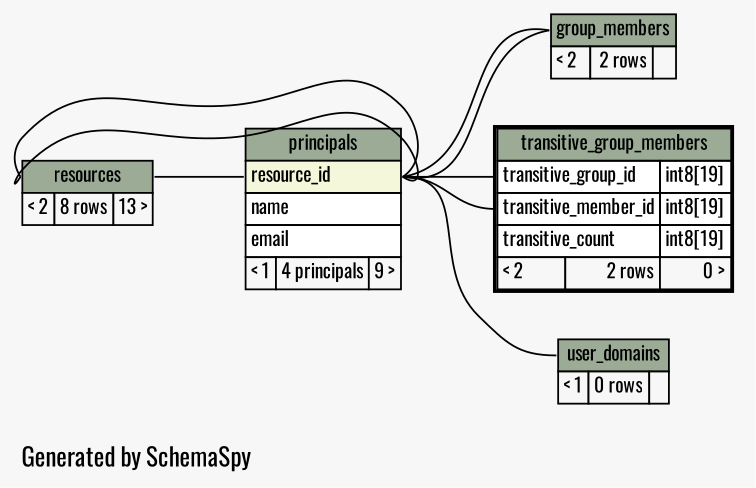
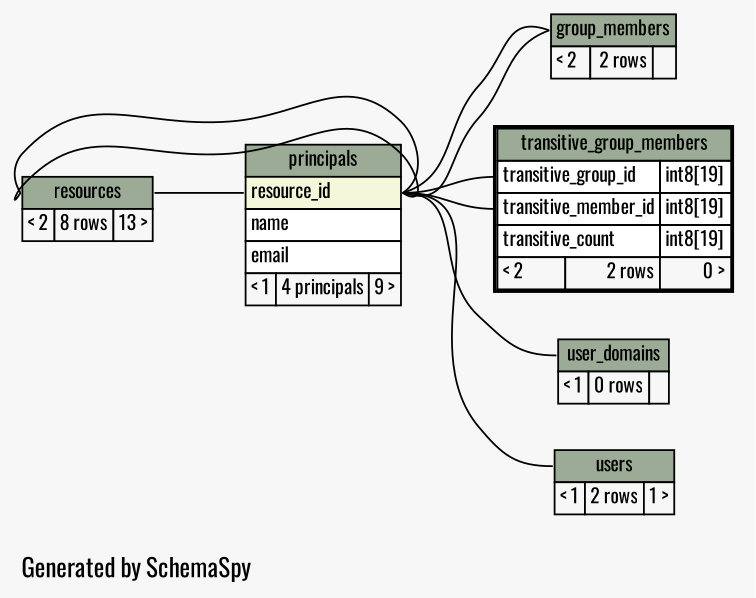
  digraph {
    bgcolor="#f7f7f7"
    fontname=Oswald
    label="\nGenerated by SchemaSpy"
    labeljust=l
    rankdir=RL
    node [fontname=Oswald fontsize=11 shape=plaintext]
    edge [arrowhead=none arrowsize=0.8 arrowtail=crowtee fontname=Oswald headport="resource_id:e" tailport="group_members.heading:w"]
    n1 [label=<     <TABLE BORDER="0" CELLBORDER="1" CELLSPACING="0" BGCOLOR="#ffffff">       <TR><TD PORT="group_members.heading" COLSPAN="3" BGCOLOR="#9bab96" ALIGN="CENTER">group_members</TD></TR>       <TR><TD ALIGN="LEFT" BGCOLOR="#f7f7f7">&lt; 2</TD><TD ALIGN="RIGHT" BGCOLOR="#f7f7f7">2 rows</TD><TD ALIGN="RIGHT" BGCOLOR="#f7f7f7">  </TD></TR>     </TABLE>>]
    n2 [label=<     <TABLE BORDER="0" CELLBORDER="1" CELLSPACING="0" BGCOLOR="#ffffff">       <TR><TD PORT="principals.heading" COLSPAN="3" BGCOLOR="#9bab96" ALIGN="CENTER">principals</TD></TR>       <TR><TD PORT="resource_id" COLSPAN="3" BGCOLOR="#f4f7da" ALIGN="LEFT">resource_id</TD></TR>       <TR><TD PORT="name" COLSPAN="3" ALIGN="LEFT">name</TD></TR>       <TR><TD PORT="email" COLSPAN="3" ALIGN="LEFT">email</TD></TR>       <TR><TD ALIGN="LEFT" BGCOLOR="#f7f7f7">&lt; 1</TD><TD ALIGN="RIGHT" BGCOLOR="#f7f7f7">4 principals</TD><TD ALIGN="RIGHT" BGCOLOR="#f7f7f7">9 &gt;</TD></TR>     </TABLE>>]
    n3 [label=<     <TABLE BORDER="0" CELLBORDER="1" CELLSPACING="0" BGCOLOR="#ffffff">       <TR><TD PORT="resources.heading" COLSPAN="3" BGCOLOR="#9bab96" ALIGN="CENTER">resources</TD></TR>       <TR><TD ALIGN="LEFT" BGCOLOR="#f7f7f7">&lt; 2</TD><TD ALIGN="RIGHT" BGCOLOR="#f7f7f7">8 rows</TD><TD ALIGN="RIGHT" BGCOLOR="#f7f7f7">13 &gt;</TD></TR>     </TABLE>>]
    n4 [label=<     <TABLE BORDER="2" CELLBORDER="1" CELLSPACING="0" BGCOLOR="#ffffff">       <TR><TD PORT="transitive_group_members.heading" COLSPAN="3" BGCOLOR="#9bab96" ALIGN="CENTER">transitive_group_members</TD></TR>       <TR><TD PORT="transitive_group_id" COLSPAN="2" ALIGN="LEFT">transitive_group_id</TD><TD PORT="transitive_group_id.type" ALIGN="LEFT">int8[19]</TD></TR>       <TR><TD PORT="transitive_member_id" COLSPAN="2" ALIGN="LEFT">transitive_member_id</TD><TD PORT="transitive_member_id.type" ALIGN="LEFT">int8[19]</TD></TR>       <TR><TD PORT="transitive_count" COLSPAN="2" ALIGN="LEFT">transitive_count</TD><TD PORT="transitive_count.type" ALIGN="LEFT">int8[19]</TD></TR>       <TR><TD ALIGN="LEFT" BGCOLOR="#f7f7f7">&lt; 2</TD><TD ALIGN="RIGHT" BGCOLOR="#f7f7f7">2 rows</TD><TD ALIGN="RIGHT" BGCOLOR="#f7f7f7">0 &gt;</TD></TR>     </TABLE>>]
    n5 [label=<     <TABLE BORDER="0" CELLBORDER="1" CELLSPACING="0" BGCOLOR="#ffffff">       <TR><TD PORT="user_domains.heading" COLSPAN="3" BGCOLOR="#9bab96" ALIGN="CENTER">user_domains</TD></TR>       <TR><TD ALIGN="LEFT" BGCOLOR="#f7f7f7">&lt; 1</TD><TD ALIGN="RIGHT" BGCOLOR="#f7f7f7">0 rows</TD><TD ALIGN="RIGHT" BGCOLOR="#f7f7f7">  </TD></TR>     </TABLE>>]
+   n6 [label=<     <TABLE BORDER="0" CELLBORDER="1" CELLSPACING="0" BGCOLOR="#ffffff">       <TR><TD PORT="users.heading" COLSPAN="3" BGCOLOR="#9bab96" ALIGN="CENTER">users</TD></TR>       <TR><TD ALIGN="LEFT" BGCOLOR="#f7f7f7">&lt; 1</TD><TD ALIGN="RIGHT" BGCOLOR="#f7f7f7">2 rows</TD><TD ALIGN="RIGHT" BGCOLOR="#f7f7f7">1 &gt;</TD></TR>     </TABLE>>]
    n1 -> n2
    n1 -> n2
    n2 -> n3 [arrowtail=tee headport="resources.heading:e" tailport="resource_id:w"]
    n3 -> n2 [tailport="resources.heading:w"]
    n3 -> n2 [tailport="resources.heading:w"]
    n4 -> n2 [tailport="transitive_group_id:w"]
    n4 -> n2 [tailport="transitive_member_id:w"]
    n5 -> n2 [arrowtail=crowodot tailport="user_domains.heading:w"]
+   n6 -> n2 [arrowtail=tee tailport="users.heading:w"]
  }
